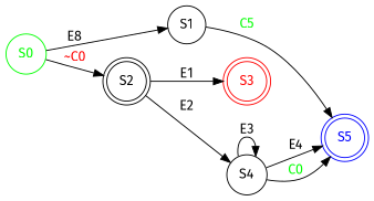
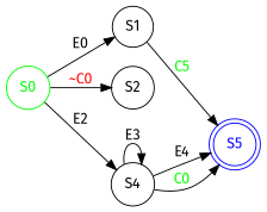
  digraph {
    fontname="Fira Sans"
    rankdir=LR
    node [fontname="Fira Sans" shape=circle]
    edge [fontname="Fira Sans"]
    S0 [color=green fontcolor=green]
    S1
-   S2 [shape=doublecircle]
+   S2
    S5 [color=blue fontcolor=blue shape=doublecircle]
-   S3 [color=red fontcolor=red shape=doublecircle]
    S4
-   S0 -> S1 [label=E8]
+   S0 -> S1 [label=E0]
    S0 -> S2 [fontcolor=red label="~C0"]
    S1 -> S5 [fontcolor=green label=C5]
-   S2 -> S3 [label=E1]
-   S2 -> S4 [label=E2]
+   S0 -> S4 [label=E2]
    S4 -> S5 [label=E4]
    S4 -> S5 [fontcolor=green label=C0]
    S4 -> S4 [label=E3]
  }
